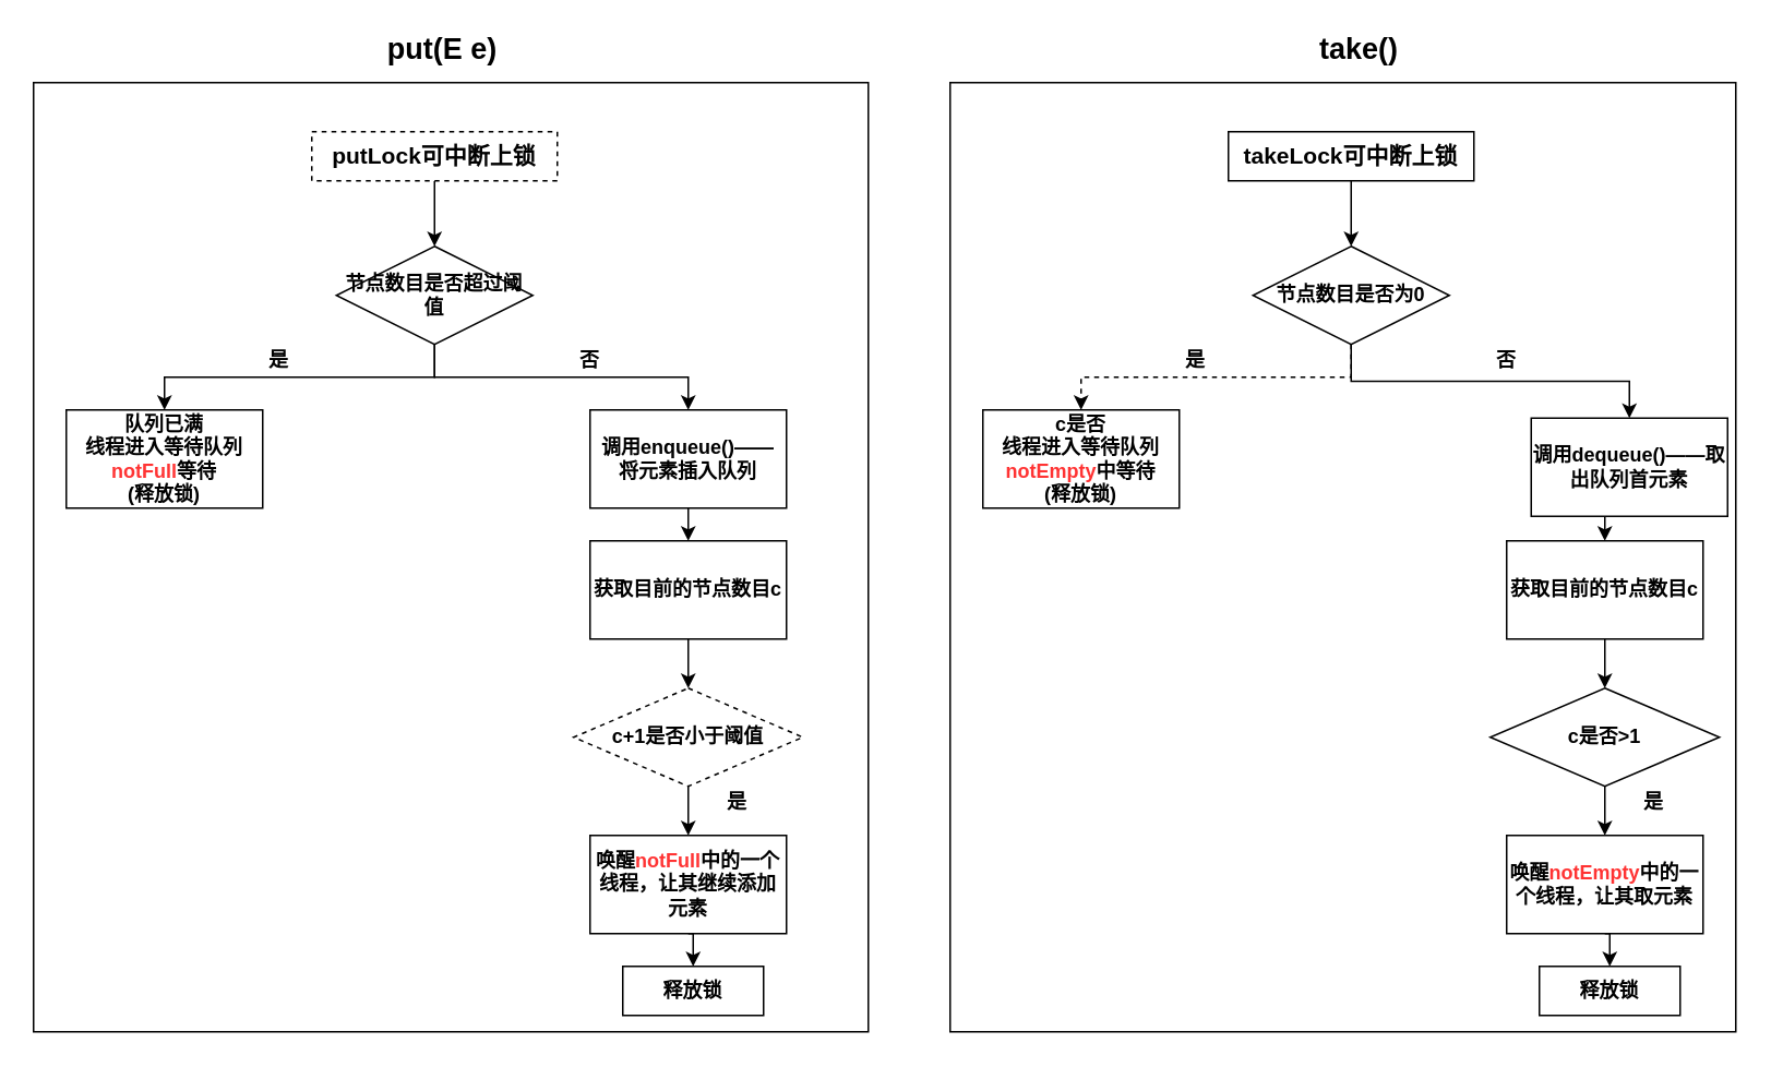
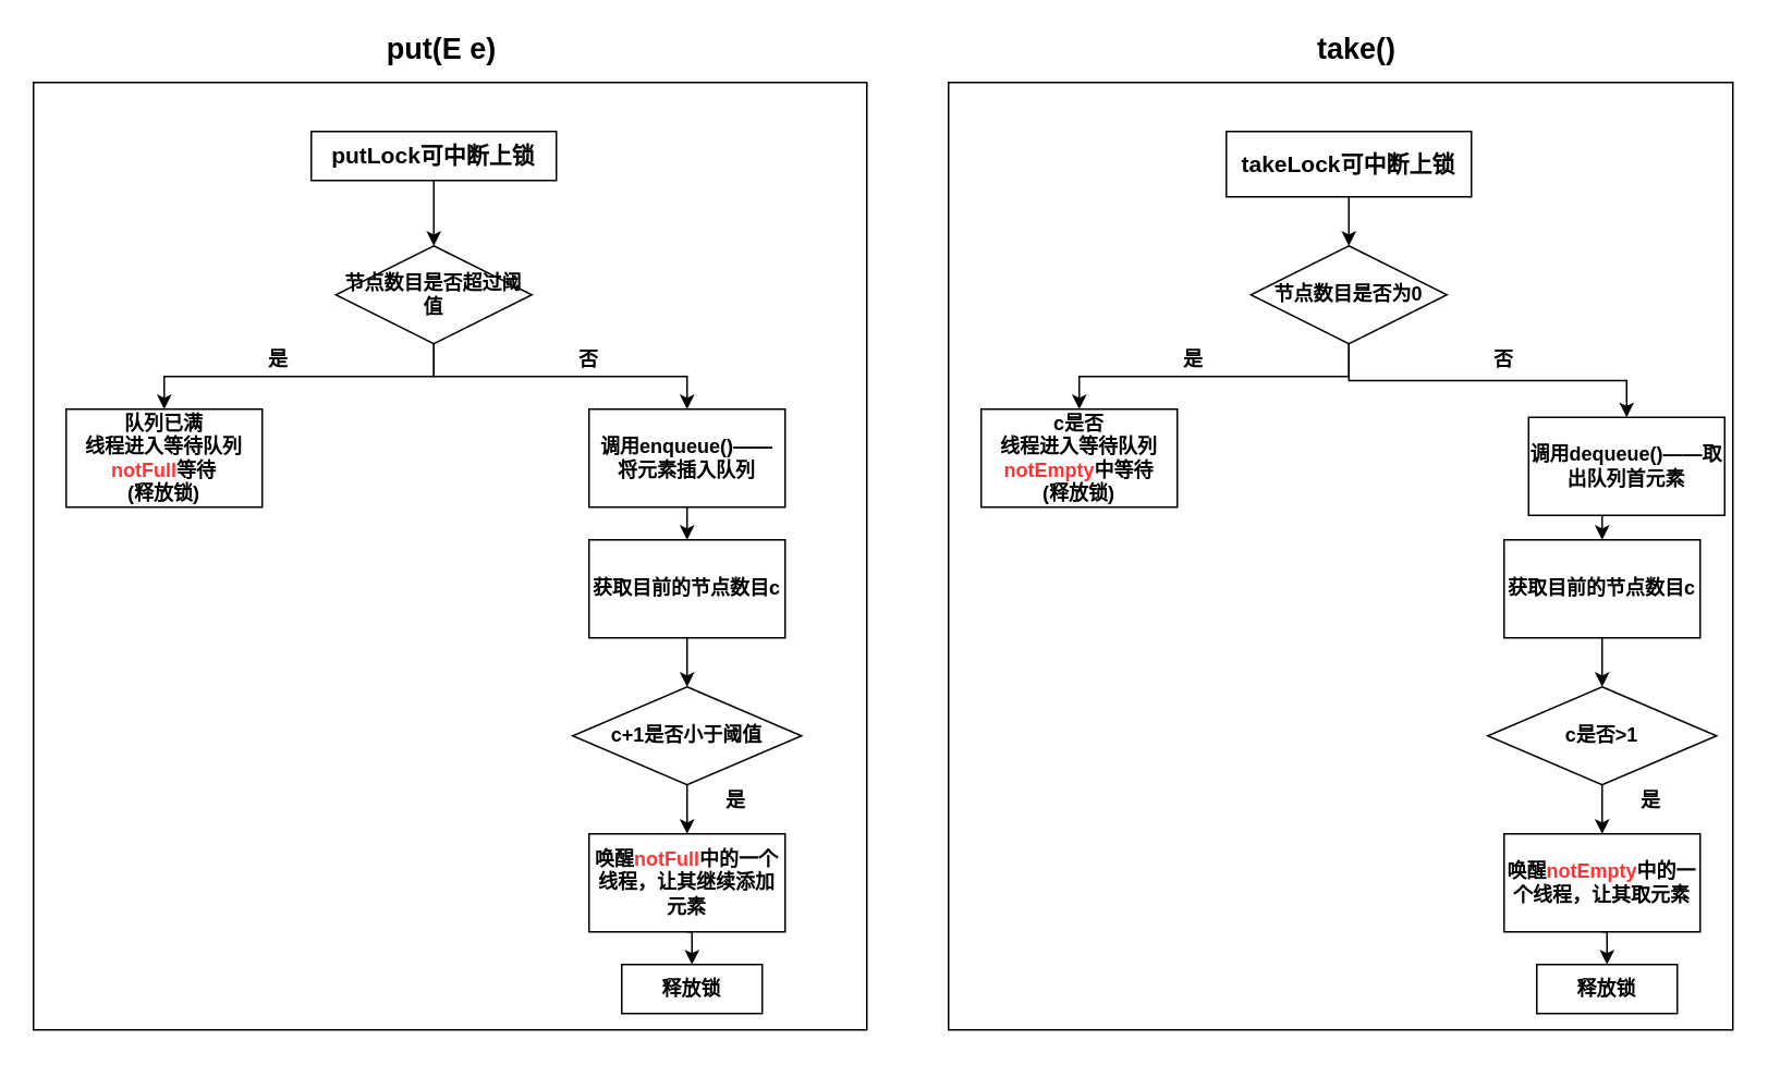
  <mxCell id="0" />
  <mxCell id="1" parent="0" />
  <mxCell id="2" value="" style="rounded=0;whiteSpace=wrap;html=1;" vertex="1" parent="1"><mxGeometry x="20" y="50" width="510" height="580" as="geometry" /></mxCell>
  <mxCell id="3" style="edgeStyle=orthogonalEdgeStyle;rounded=0;orthogonalLoop=1;jettySize=auto;html=1;exitX=0.5;exitY=1;exitDx=0;exitDy=0;entryX=0.5;entryY=0;entryDx=0;entryDy=0;" edge="1" parent="1" source="4" target="7"><mxGeometry relative="1" as="geometry" /></mxCell>
- <mxCell id="4" value="&lt;b&gt;&lt;font style=&quot;font-size: 14px&quot;&gt;putLock可中断上锁&lt;/font&gt;&lt;/b&gt;" style="rounded=0;whiteSpace=wrap;html=1;dashed=1;" vertex="1" parent="1"><mxGeometry x="190" y="80" width="150" height="30" as="geometry" /></mxCell>
+ <mxCell id="4" value="&lt;b&gt;&lt;font style=&quot;font-size: 14px&quot;&gt;putLock可中断上锁&lt;/font&gt;&lt;/b&gt;" style="rounded=0;whiteSpace=wrap;html=1;" vertex="1" parent="1"><mxGeometry x="190" y="80" width="150" height="30" as="geometry" /></mxCell>
  <mxCell id="5" style="edgeStyle=orthogonalEdgeStyle;rounded=0;orthogonalLoop=1;jettySize=auto;html=1;exitX=0.5;exitY=1;exitDx=0;exitDy=0;" edge="1" parent="1" source="7" target="8"><mxGeometry relative="1" as="geometry" /></mxCell>
  <mxCell id="6" style="edgeStyle=orthogonalEdgeStyle;rounded=0;orthogonalLoop=1;jettySize=auto;html=1;exitX=0.5;exitY=1;exitDx=0;exitDy=0;entryX=0.5;entryY=0;entryDx=0;entryDy=0;" edge="1" parent="1" source="7" target="10"><mxGeometry relative="1" as="geometry" /></mxCell>
  <mxCell id="7" value="&lt;b&gt;节点数目是否超过阈值&lt;/b&gt;" style="rhombus;whiteSpace=wrap;html=1;" vertex="1" parent="1"><mxGeometry x="205" y="150" width="120" height="60" as="geometry" /></mxCell>
  <mxCell id="8" value="&lt;b&gt;队列已满&lt;br&gt;线程进入等待队列&lt;font color=&quot;#ff3333&quot;&gt;notFull&lt;/font&gt;等待&lt;br&gt;(释放锁)&lt;br&gt;&lt;/b&gt;" style="rounded=0;whiteSpace=wrap;html=1;" vertex="1" parent="1"><mxGeometry x="40" y="250" width="120" height="60" as="geometry" /></mxCell>
  <mxCell id="9" style="edgeStyle=orthogonalEdgeStyle;rounded=0;orthogonalLoop=1;jettySize=auto;html=1;exitX=0.5;exitY=1;exitDx=0;exitDy=0;entryX=0.5;entryY=0;entryDx=0;entryDy=0;" edge="1" parent="1" source="10" target="27"><mxGeometry relative="1" as="geometry" /></mxCell>
  <mxCell id="10" value="&lt;b&gt;调用enqueue()——&lt;br&gt;将元素插入队列&lt;br&gt;&lt;/b&gt;" style="rounded=0;whiteSpace=wrap;html=1;" vertex="1" parent="1"><mxGeometry x="360" y="250" width="120" height="60" as="geometry" /></mxCell>
  <mxCell id="11" value="&lt;b&gt;是&lt;/b&gt;" style="text;html=1;strokeColor=none;fillColor=none;align=center;verticalAlign=middle;whiteSpace=wrap;rounded=0;" vertex="1" parent="1"><mxGeometry x="150" y="210" width="40" height="20" as="geometry" /></mxCell>
  <mxCell id="12" value="&lt;b&gt;否&lt;/b&gt;" style="text;html=1;strokeColor=none;fillColor=none;align=center;verticalAlign=middle;whiteSpace=wrap;rounded=0;" vertex="1" parent="1"><mxGeometry x="340" y="210" width="40" height="20" as="geometry" /></mxCell>
  <mxCell id="13" value="&lt;b&gt;&lt;font style=&quot;font-size: 18px&quot;&gt;put(E e)&lt;/font&gt;&lt;/b&gt;" style="text;html=1;strokeColor=none;fillColor=none;align=center;verticalAlign=middle;whiteSpace=wrap;rounded=0;" vertex="1" parent="1"><mxGeometry x="220" y="20" width="100" height="20" as="geometry" /></mxCell>
  <mxCell id="14" value="" style="rounded=0;whiteSpace=wrap;html=1;" vertex="1" parent="1"><mxGeometry x="580" y="50" width="480" height="580" as="geometry" /></mxCell>
  <mxCell id="15" style="edgeStyle=orthogonalEdgeStyle;rounded=0;orthogonalLoop=1;jettySize=auto;html=1;exitX=0.5;exitY=1;exitDx=0;exitDy=0;entryX=0.5;entryY=0;entryDx=0;entryDy=0;" edge="1" parent="1" source="16" target="19"><mxGeometry relative="1" as="geometry" /></mxCell>
- <mxCell id="16" value="&lt;b&gt;&lt;font style=&quot;font-size: 14px&quot;&gt;takeLock可中断上锁&lt;/font&gt;&lt;/b&gt;" style="rounded=0;whiteSpace=wrap;html=1;" vertex="1" parent="1"><mxGeometry x="750" y="80" width="150" height="30" as="geometry" /></mxCell>
- <mxCell id="17" style="edgeStyle=orthogonalEdgeStyle;rounded=0;orthogonalLoop=1;jettySize=auto;html=1;exitX=0.5;exitY=1;exitDx=0;exitDy=0;dashed=1;" edge="1" parent="1" source="19" target="20"><mxGeometry relative="1" as="geometry" /></mxCell>
+ <mxCell id="16" value="&lt;b&gt;&lt;font style=&quot;font-size: 14px&quot;&gt;takeLock可中断上锁&lt;/font&gt;&lt;/b&gt;" style="rounded=0;whiteSpace=wrap;html=1;" vertex="1" parent="1"><mxGeometry x="750" y="80" width="150" height="40" as="geometry" /></mxCell>
+ <mxCell id="17" style="edgeStyle=orthogonalEdgeStyle;rounded=0;orthogonalLoop=1;jettySize=auto;html=1;exitX=0.5;exitY=1;exitDx=0;exitDy=0;" edge="1" parent="1" source="19" target="20"><mxGeometry relative="1" as="geometry" /></mxCell>
  <mxCell id="18" style="edgeStyle=orthogonalEdgeStyle;rounded=0;orthogonalLoop=1;jettySize=auto;html=1;exitX=0.5;exitY=1;exitDx=0;exitDy=0;entryX=0.5;entryY=0;entryDx=0;entryDy=0;" edge="1" parent="1" source="19" target="22"><mxGeometry relative="1" as="geometry" /></mxCell>
  <mxCell id="19" value="&lt;b&gt;节点数目是否为0&lt;/b&gt;" style="rhombus;whiteSpace=wrap;html=1;" vertex="1" parent="1"><mxGeometry x="765" y="150" width="120" height="60" as="geometry" /></mxCell>
  <mxCell id="20" value="&lt;b&gt;c是否&lt;br&gt;线程进入等待队列&lt;font color=&quot;#ff3333&quot;&gt;notEmpty&lt;/font&gt;中等待&lt;br&gt;(释放锁)&lt;br&gt;&lt;/b&gt;" style="rounded=0;whiteSpace=wrap;html=1;" vertex="1" parent="1"><mxGeometry x="600" y="250" width="120" height="60" as="geometry" /></mxCell>
  <mxCell id="21" style="edgeStyle=orthogonalEdgeStyle;rounded=0;orthogonalLoop=1;jettySize=auto;html=1;exitX=0.5;exitY=1;exitDx=0;exitDy=0;entryX=0.5;entryY=0;entryDx=0;entryDy=0;" edge="1" parent="1" source="22" target="35"><mxGeometry relative="1" as="geometry" /></mxCell>
  <mxCell id="22" value="&lt;b&gt;调用dequeue()——取出队列首元素&lt;br&gt;&lt;/b&gt;" style="rounded=0;whiteSpace=wrap;html=1;" vertex="1" parent="1"><mxGeometry x="935" y="255" width="120" height="60" as="geometry" /></mxCell>
  <mxCell id="23" value="&lt;b&gt;是&lt;/b&gt;" style="text;html=1;strokeColor=none;fillColor=none;align=center;verticalAlign=middle;whiteSpace=wrap;rounded=0;" vertex="1" parent="1"><mxGeometry x="710" y="210" width="40" height="20" as="geometry" /></mxCell>
  <mxCell id="24" value="&lt;b&gt;否&lt;/b&gt;" style="text;html=1;strokeColor=none;fillColor=none;align=center;verticalAlign=middle;whiteSpace=wrap;rounded=0;" vertex="1" parent="1"><mxGeometry x="900" y="210" width="40" height="20" as="geometry" /></mxCell>
  <mxCell id="25" value="&lt;b&gt;&lt;font style=&quot;font-size: 18px&quot;&gt;take()&lt;/font&gt;&lt;/b&gt;" style="text;html=1;strokeColor=none;fillColor=none;align=center;verticalAlign=middle;whiteSpace=wrap;rounded=0;" vertex="1" parent="1"><mxGeometry x="780" y="20" width="100" height="20" as="geometry" /></mxCell>
  <mxCell id="26" style="edgeStyle=orthogonalEdgeStyle;rounded=0;orthogonalLoop=1;jettySize=auto;html=1;exitX=0.5;exitY=1;exitDx=0;exitDy=0;entryX=0.5;entryY=0;entryDx=0;entryDy=0;" edge="1" parent="1" source="27" target="29"><mxGeometry relative="1" as="geometry" /></mxCell>
  <mxCell id="27" value="&lt;b&gt;获取目前的节点数目c&lt;br&gt;&lt;/b&gt;" style="rounded=0;whiteSpace=wrap;html=1;" vertex="1" parent="1"><mxGeometry x="360" y="330" width="120" height="60" as="geometry" /></mxCell>
  <mxCell id="28" style="edgeStyle=orthogonalEdgeStyle;rounded=0;orthogonalLoop=1;jettySize=auto;html=1;exitX=0.5;exitY=1;exitDx=0;exitDy=0;entryX=0.5;entryY=0;entryDx=0;entryDy=0;" edge="1" parent="1" source="29" target="31"><mxGeometry relative="1" as="geometry" /></mxCell>
- <mxCell id="29" value="&lt;b&gt;c+1是否小于阈值&lt;/b&gt;" style="rhombus;whiteSpace=wrap;html=1;dashed=1;" vertex="1" parent="1"><mxGeometry x="350" y="420" width="140" height="60" as="geometry" /></mxCell>
+ <mxCell id="29" value="&lt;b&gt;c+1是否小于阈值&lt;/b&gt;" style="rhombus;whiteSpace=wrap;html=1;" vertex="1" parent="1"><mxGeometry x="350" y="420" width="140" height="60" as="geometry" /></mxCell>
  <mxCell id="30" style="edgeStyle=orthogonalEdgeStyle;rounded=0;orthogonalLoop=1;jettySize=auto;html=1;exitX=0.5;exitY=1;exitDx=0;exitDy=0;entryX=0.5;entryY=0;entryDx=0;entryDy=0;" edge="1" parent="1" source="31" target="33"><mxGeometry relative="1" as="geometry" /></mxCell>
  <mxCell id="31" value="&lt;b&gt;唤醒&lt;font color=&quot;#ff3333&quot;&gt;notFull&lt;/font&gt;中的一个线程，让其继续添加元素&lt;br&gt;&lt;/b&gt;" style="rounded=0;whiteSpace=wrap;html=1;" vertex="1" parent="1"><mxGeometry x="360" y="510" width="120" height="60" as="geometry" /></mxCell>
  <mxCell id="32" value="&lt;b&gt;是&lt;/b&gt;" style="text;html=1;strokeColor=none;fillColor=none;align=center;verticalAlign=middle;whiteSpace=wrap;rounded=0;" vertex="1" parent="1"><mxGeometry x="430" y="480" width="40" height="20" as="geometry" /></mxCell>
  <mxCell id="33" value="&lt;b&gt;释放锁&lt;br&gt;&lt;/b&gt;" style="rounded=0;whiteSpace=wrap;html=1;" vertex="1" parent="1"><mxGeometry x="380" y="590" width="86" height="30" as="geometry" /></mxCell>
  <mxCell id="34" style="edgeStyle=orthogonalEdgeStyle;rounded=0;orthogonalLoop=1;jettySize=auto;html=1;exitX=0.5;exitY=1;exitDx=0;exitDy=0;entryX=0.5;entryY=0;entryDx=0;entryDy=0;" edge="1" parent="1" source="35" target="37"><mxGeometry relative="1" as="geometry" /></mxCell>
  <mxCell id="35" value="&lt;b&gt;获取目前的节点数目c&lt;br&gt;&lt;/b&gt;" style="rounded=0;whiteSpace=wrap;html=1;" vertex="1" parent="1"><mxGeometry x="920" y="330" width="120" height="60" as="geometry" /></mxCell>
  <mxCell id="36" style="edgeStyle=orthogonalEdgeStyle;rounded=0;orthogonalLoop=1;jettySize=auto;html=1;exitX=0.5;exitY=1;exitDx=0;exitDy=0;entryX=0.5;entryY=0;entryDx=0;entryDy=0;" edge="1" parent="1" source="37" target="39"><mxGeometry relative="1" as="geometry" /></mxCell>
  <mxCell id="37" value="&lt;b&gt;c是否&amp;gt;1&lt;/b&gt;" style="rhombus;whiteSpace=wrap;html=1;" vertex="1" parent="1"><mxGeometry x="910" y="420" width="140" height="60" as="geometry" /></mxCell>
  <mxCell id="38" style="edgeStyle=orthogonalEdgeStyle;rounded=0;orthogonalLoop=1;jettySize=auto;html=1;exitX=0.5;exitY=1;exitDx=0;exitDy=0;entryX=0.5;entryY=0;entryDx=0;entryDy=0;" edge="1" parent="1" source="39" target="41"><mxGeometry relative="1" as="geometry" /></mxCell>
  <mxCell id="39" value="&lt;b&gt;唤醒&lt;font color=&quot;#ff3333&quot;&gt;notEmpty&lt;/font&gt;中的一个线程，让其取元素&lt;br&gt;&lt;/b&gt;" style="rounded=0;whiteSpace=wrap;html=1;" vertex="1" parent="1"><mxGeometry x="920" y="510" width="120" height="60" as="geometry" /></mxCell>
  <mxCell id="40" value="&lt;b&gt;是&lt;/b&gt;" style="text;html=1;strokeColor=none;fillColor=none;align=center;verticalAlign=middle;whiteSpace=wrap;rounded=0;" vertex="1" parent="1"><mxGeometry x="990" y="480" width="40" height="20" as="geometry" /></mxCell>
  <mxCell id="41" value="&lt;b&gt;释放锁&lt;br&gt;&lt;/b&gt;" style="rounded=0;whiteSpace=wrap;html=1;" vertex="1" parent="1"><mxGeometry x="940" y="590" width="86" height="30" as="geometry" /></mxCell>
